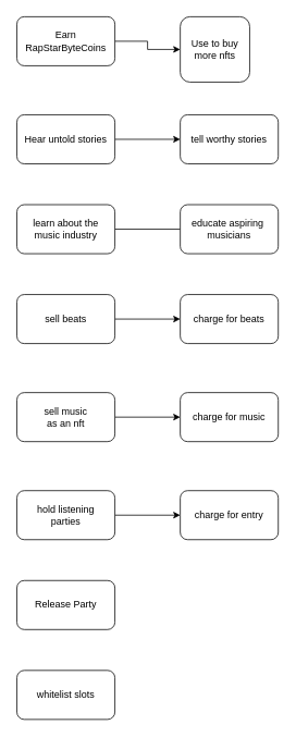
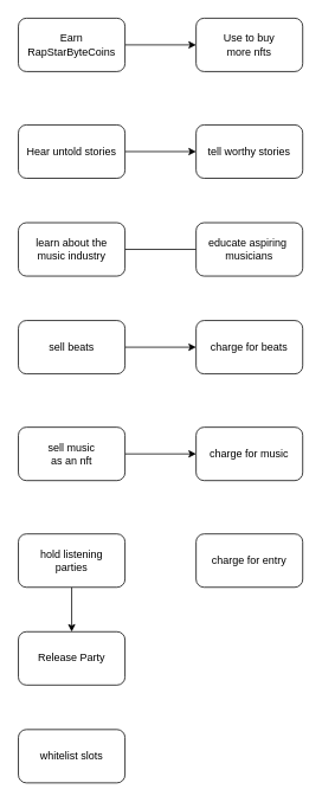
  <mxCell id="0" />
  <mxCell id="1" parent="0" />
  <mxCell id="2" value="" style="edgeStyle=orthogonalEdgeStyle;rounded=0;orthogonalLoop=1;jettySize=auto;html=1;" edge="1" parent="1" source="3" target="21"><mxGeometry relative="1" as="geometry" /></mxCell>
  <mxCell id="3" value="Earn RapStarByteCoins" style="rounded=1;whiteSpace=wrap;html=1;" vertex="1" parent="1"><mxGeometry x="20" y="20" width="120" height="60" as="geometry" /></mxCell>
  <mxCell id="4" value="" style="edgeStyle=orthogonalEdgeStyle;rounded=0;orthogonalLoop=1;jettySize=auto;html=1;" edge="1" parent="1" source="5" target="20"><mxGeometry relative="1" as="geometry" /></mxCell>
  <mxCell id="5" value="Hear untold stories" style="rounded=1;whiteSpace=wrap;html=1;" vertex="1" parent="1"><mxGeometry x="20" y="140" width="120" height="60" as="geometry" /></mxCell>
  <mxCell id="6" value="" style="edgeStyle=orthogonalEdgeStyle;rounded=0;orthogonalLoop=1;jettySize=auto;html=1;endArrow=none;" edge="1" parent="1" source="7" target="19"><mxGeometry relative="1" as="geometry" /></mxCell>
  <mxCell id="7" value="learn about the &lt;br&gt;music industry" style="rounded=1;whiteSpace=wrap;html=1;" vertex="1" parent="1"><mxGeometry x="20" y="250" width="120" height="60" as="geometry" /></mxCell>
  <mxCell id="8" value="" style="edgeStyle=orthogonalEdgeStyle;rounded=0;orthogonalLoop=1;jettySize=auto;html=1;" edge="1" parent="1" source="9" target="16"><mxGeometry relative="1" as="geometry" /></mxCell>
  <mxCell id="9" value="sell beats" style="rounded=1;whiteSpace=wrap;html=1;" vertex="1" parent="1"><mxGeometry x="20" y="360" width="120" height="60" as="geometry" /></mxCell>
  <mxCell id="10" value="" style="edgeStyle=orthogonalEdgeStyle;rounded=0;orthogonalLoop=1;jettySize=auto;html=1;" edge="1" parent="1" source="11" target="15"><mxGeometry relative="1" as="geometry" /></mxCell>
  <mxCell id="11" value="sell music&lt;br&gt;as an nft" style="rounded=1;whiteSpace=wrap;html=1;" vertex="1" parent="1"><mxGeometry x="20" y="480" width="120" height="60" as="geometry" /></mxCell>
- <mxCell id="12" value="" style="edgeStyle=orthogonalEdgeStyle;rounded=0;orthogonalLoop=1;jettySize=auto;html=1;" edge="1" parent="1" source="13" target="14"><mxGeometry relative="1" as="geometry" /></mxCell>
+ <mxCell id="12" value="" style="edgeStyle=orthogonalEdgeStyle;rounded=0;orthogonalLoop=1;jettySize=auto;html=1;" edge="1" parent="1" source="13" target="17"><mxGeometry relative="1" as="geometry" /></mxCell>
  <mxCell id="13" value="hold listening&lt;br&gt;parties" style="rounded=1;whiteSpace=wrap;html=1;" vertex="1" parent="1"><mxGeometry x="20" y="600" width="120" height="60" as="geometry" /></mxCell>
  <mxCell id="14" value="charge for entry" style="rounded=1;whiteSpace=wrap;html=1;" vertex="1" parent="1"><mxGeometry x="220" y="600" width="120" height="60" as="geometry" /></mxCell>
  <mxCell id="15" value="charge for music" style="rounded=1;whiteSpace=wrap;html=1;" vertex="1" parent="1"><mxGeometry x="220" y="480" width="120" height="60" as="geometry" /></mxCell>
  <mxCell id="16" value="charge for beats" style="rounded=1;whiteSpace=wrap;html=1;" vertex="1" parent="1"><mxGeometry x="220" y="360" width="120" height="60" as="geometry" /></mxCell>
  <mxCell id="17" value="Release Party" style="rounded=1;whiteSpace=wrap;html=1;" vertex="1" parent="1"><mxGeometry x="20" y="710" width="120" height="60" as="geometry" /></mxCell>
  <mxCell id="18" value="whitelist slots" style="rounded=1;whiteSpace=wrap;html=1;" vertex="1" parent="1"><mxGeometry x="20" y="820" width="120" height="60" as="geometry" /></mxCell>
  <mxCell id="19" value="educate aspiring&amp;nbsp;&lt;br&gt;musicians" style="rounded=1;whiteSpace=wrap;html=1;" vertex="1" parent="1"><mxGeometry x="220" y="250" width="120" height="60" as="geometry" /></mxCell>
  <mxCell id="20" value="tell worthy stories" style="rounded=1;whiteSpace=wrap;html=1;" vertex="1" parent="1"><mxGeometry x="220" y="140" width="120" height="60" as="geometry" /></mxCell>
- <mxCell id="21" value="Use to buy &lt;br&gt;more nfts" style="rounded=1;whiteSpace=wrap;html=1;" vertex="1" parent="1"><mxGeometry x="220" y="20" width="85" height="80" as="geometry" /></mxCell>
+ <mxCell id="21" value="Use to buy &lt;br&gt;more nfts" style="rounded=1;whiteSpace=wrap;html=1;" vertex="1" parent="1"><mxGeometry x="220" y="20" width="120" height="60" as="geometry" /></mxCell>
